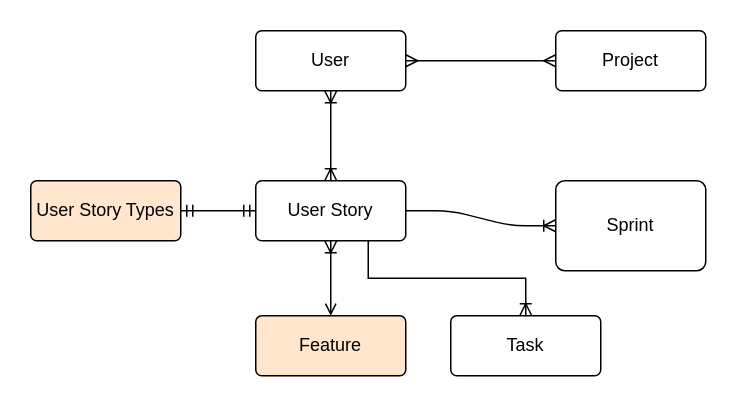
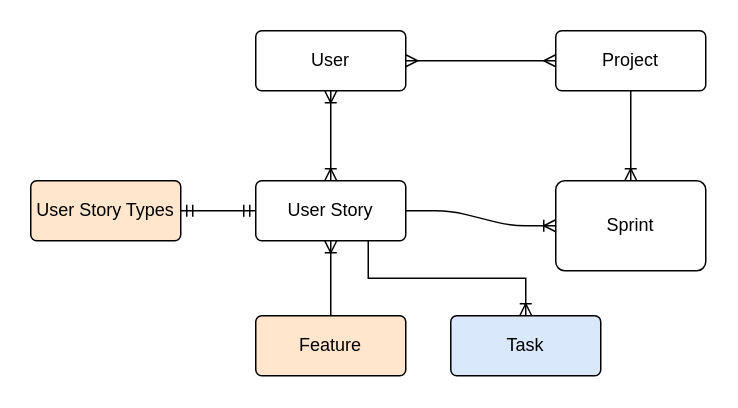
  <mxCell id="0" />
  <mxCell id="1" parent="0" />
- <mxCell id="2" style="edgeStyle=orthogonalEdgeStyle;rounded=1;orthogonalLoop=1;jettySize=auto;html=1;exitX=0.5;exitY=1;exitDx=0;exitDy=0;endArrow=open;endFill=0;startArrow=ERoneToMany;startFill=0;" parent="1" source="4" target="14" edge="1"><mxGeometry relative="1" as="geometry" /></mxCell>
+ <mxCell id="2" style="edgeStyle=orthogonalEdgeStyle;rounded=1;orthogonalLoop=1;jettySize=auto;html=1;exitX=0.5;exitY=1;exitDx=0;exitDy=0;endArrow=none;endFill=0;startArrow=ERoneToMany;startFill=0;" parent="1" source="4" target="14" edge="1"><mxGeometry relative="1" as="geometry" /></mxCell>
  <mxCell id="3" style="edgeStyle=orthogonalEdgeStyle;rounded=0;orthogonalLoop=1;jettySize=auto;html=1;exitX=0.75;exitY=1;exitDx=0;exitDy=0;entryX=0.5;entryY=0;entryDx=0;entryDy=0;endArrow=ERoneToMany;endFill=0;" edge="1" parent="1" source="4" target="15"><mxGeometry relative="1" as="geometry" /></mxCell>
  <mxCell id="4" value="User Story" style="rounded=1;arcSize=10;whiteSpace=wrap;html=1;align=center;" parent="1" vertex="1"><mxGeometry x="170" y="120" width="100" height="40" as="geometry" /></mxCell>
  <mxCell id="5" value="Sprint" style="rounded=1;arcSize=10;whiteSpace=wrap;html=1;align=center;" parent="1" vertex="1"><mxGeometry x="370" y="120" width="100" height="60" as="geometry" /></mxCell>
  <mxCell id="6" value="" style="edgeStyle=entityRelationEdgeStyle;fontSize=12;html=1;endArrow=ERoneToMany;exitX=1;exitY=0.5;exitDx=0;exitDy=0;entryX=0;entryY=0.5;entryDx=0;entryDy=0;" parent="1" source="4" target="5" edge="1"><mxGeometry width="100" height="100" relative="1" as="geometry"><mxPoint x="270" y="340" as="sourcePoint" /><mxPoint x="370" y="240" as="targetPoint" /></mxGeometry></mxCell>
+ <mxCell id="7" style="edgeStyle=orthogonalEdgeStyle;rounded=1;orthogonalLoop=1;jettySize=auto;html=1;exitX=0.5;exitY=1;exitDx=0;exitDy=0;endArrow=ERoneToMany;endFill=0;" parent="1" source="8" target="5" edge="1"><mxGeometry relative="1" as="geometry" /></mxCell>
  <mxCell id="8" value="Project" style="rounded=1;arcSize=10;whiteSpace=wrap;html=1;align=center;" parent="1" vertex="1"><mxGeometry x="370" y="20" width="100" height="40" as="geometry" /></mxCell>
  <mxCell id="9" style="edgeStyle=orthogonalEdgeStyle;rounded=1;orthogonalLoop=1;jettySize=auto;html=1;exitX=0.5;exitY=1;exitDx=0;exitDy=0;entryX=0.5;entryY=0;entryDx=0;entryDy=0;startArrow=ERoneToMany;startFill=0;endArrow=ERoneToMany;endFill=0;" parent="1" source="10" target="4" edge="1"><mxGeometry relative="1" as="geometry" /></mxCell>
  <mxCell id="10" value="User" style="rounded=1;arcSize=10;whiteSpace=wrap;html=1;align=center;" parent="1" vertex="1"><mxGeometry x="170" y="20" width="100" height="40" as="geometry" /></mxCell>
  <mxCell id="11" value="" style="edgeStyle=entityRelationEdgeStyle;fontSize=12;html=1;endArrow=ERmany;startArrow=ERmany;exitX=1;exitY=0.5;exitDx=0;exitDy=0;entryX=0;entryY=0.5;entryDx=0;entryDy=0;" parent="1" source="10" target="8" edge="1"><mxGeometry width="100" height="100" relative="1" as="geometry"><mxPoint x="380" y="50" as="sourcePoint" /><mxPoint x="360" y="40" as="targetPoint" /></mxGeometry></mxCell>
  <mxCell id="12" value="User Story Types" style="rounded=1;arcSize=10;whiteSpace=wrap;html=1;align=center;fillColor=#ffe6cc;" parent="1" vertex="1"><mxGeometry x="20" y="120" width="100" height="40" as="geometry" /></mxCell>
  <mxCell id="13" value="" style="edgeStyle=entityRelationEdgeStyle;fontSize=12;html=1;endArrow=ERmandOne;startArrow=ERmandOne;exitX=1;exitY=0.5;exitDx=0;exitDy=0;entryX=0;entryY=0.5;entryDx=0;entryDy=0;" parent="1" source="12" target="4" edge="1"><mxGeometry width="100" height="100" relative="1" as="geometry"><mxPoint x="250" y="50" as="sourcePoint" /><mxPoint x="350" y="-50" as="targetPoint" /></mxGeometry></mxCell>
  <mxCell id="14" value="Feature" style="rounded=1;arcSize=10;whiteSpace=wrap;html=1;align=center;fillColor=#ffe6cc;" parent="1" vertex="1"><mxGeometry x="170" y="210" width="100" height="40" as="geometry" /></mxCell>
- <mxCell id="15" value="Task" style="rounded=1;arcSize=10;whiteSpace=wrap;html=1;align=center;" vertex="1" parent="1"><mxGeometry x="300" y="210" width="100" height="40" as="geometry" /></mxCell>
+ <mxCell id="15" value="Task" style="rounded=1;arcSize=10;whiteSpace=wrap;html=1;align=center;fillColor=#dae8fc;" vertex="1" parent="1"><mxGeometry x="300" y="210" width="100" height="40" as="geometry" /></mxCell>
